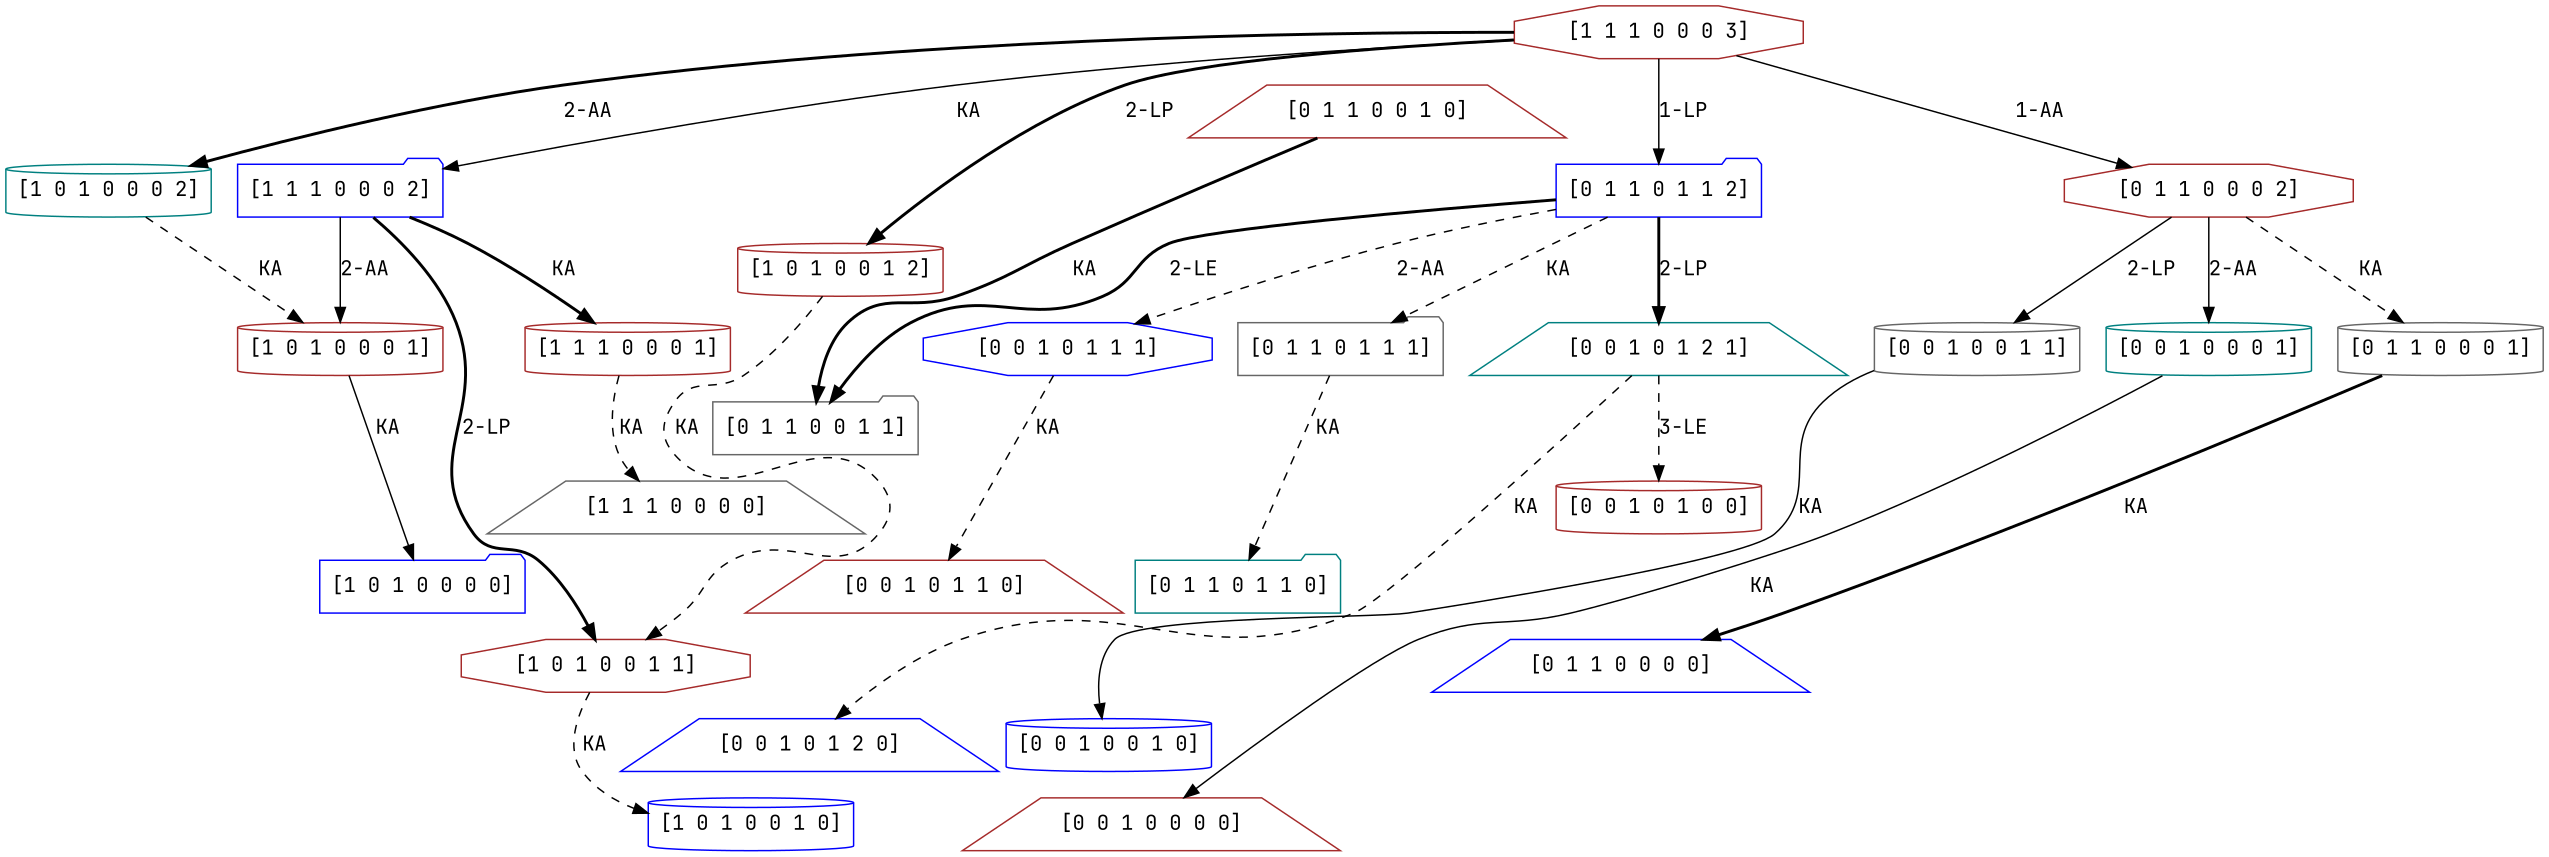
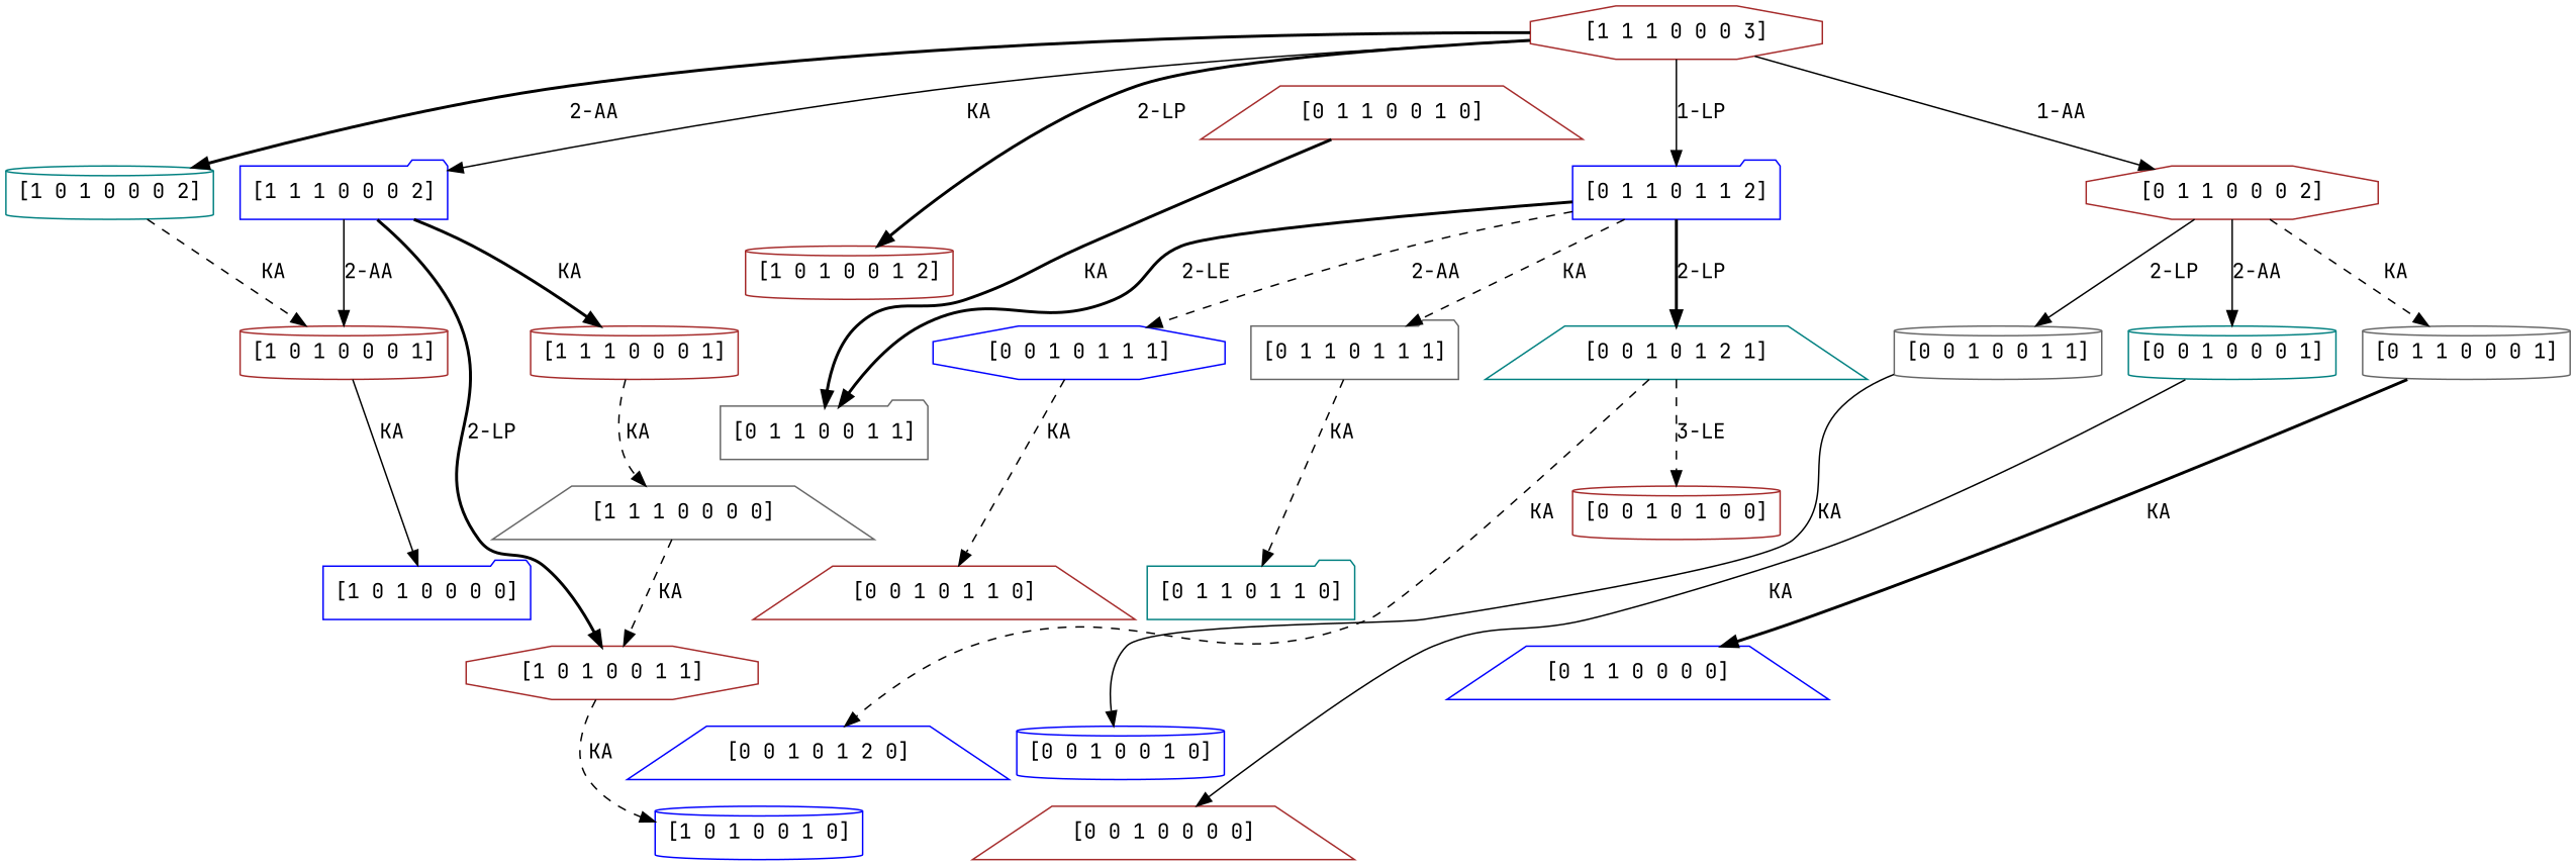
  digraph {
    fontname="JetBrains Mono"
    node [capacity="[0 0 1]" color=brown fontname="JetBrains Mono" shape=cylinder stock="[0 0 0]" time=0 value=0.0]
    edge [fontname="JetBrains Mono" goal="[1 0 1 0 0 1 1]" modus=KA revenue=0 style=dashed time=2 weight=0 weight_goal=0.0]
    n1 [capacity="[0 1 1]" color=teal label="[0 1 1 0 1 1 0]" shape=folder stock="[0 1 1]"]
    n2 [capacity="[0 1 1]" color=gray40 label="[0 1 1 0 1 1 1]" shape=folder stock="[0 1 1]" time=1]
    n3 [capacity="[0 1 1]" color=blue label="[0 1 1 0 1 1 2]" shape=folder stock="[0 1 1]" time=2 value=450.0]
    n4 [capacity="[0 1 1]" color=gray40 label="[0 1 1 0 0 1 1]" shape=folder stock="[0 0 1]" time=1]
    n5 [color=teal label="[0 0 1 0 1 2 1]" shape=trapezium stock="[0 1 2]" time=1 value=1500.0]
    n6 [color=blue label="[0 0 1 0 1 1 1]" shape=octagon stock="[0 1 1]" time=1]
    n7 [color=blue label="[0 0 1 0 1 2 0]" shape=trapezium stock="[0 1 2]"]
    n8 [label="[0 0 1 0 1 0 0]" stock="[0 1 0]"]
    n9 [label="[0 0 1 0 1 1 0]" shape=trapezium stock="[0 1 1]"]
    n10 [capacity="[0 1 1]" label="[0 1 1 0 0 1 0]" shape=trapezium stock="[0 0 1]"]
    n11 [capacity="[0 1 1]" color=blue label="[0 1 1 0 0 0 0]" shape=trapezium]
    n12 [capacity="[0 1 1]" color=gray40 label="[0 1 1 0 0 0 1]" time=1]
    n13 [capacity="[0 1 1]" label="[0 1 1 0 0 0 2]" shape=octagon time=2 value=60.0]
    n14 [color=gray40 label="[0 0 1 0 0 1 1]" stock="[0 0 1]" time=1]
    n15 [color=teal label="[0 0 1 0 0 0 1]" time=1]
    n16 [color=blue label="[0 0 1 0 0 1 0]" stock="[0 0 1]"]
    n17 [label="[0 0 1 0 0 0 0]" shape=trapezium]
    n18 [capacity="[1 0 1]" color=blue label="[1 0 1 0 0 1 0]" stock="[0 0 1]"]
    n19 [capacity="[1 0 1]" label="[1 0 1 0 0 1 1]" shape=octagon stock="[0 0 1]" time=1]
    n20 [capacity="[1 0 1]" label="[1 0 1 0 0 1 2]" stock="[0 0 1]" time=2]
    n21 [capacity="[1 0 1]" color=blue label="[1 0 1 0 0 0 0]" shape=folder]
    n22 [capacity="[1 0 1]" label="[1 0 1 0 0 0 1]" time=1]
    n23 [capacity="[1 0 1]" color=teal label="[1 0 1 0 0 0 2]" time=2]
    n24 [capacity="[1 1 1]" color=gray40 label="[1 1 1 0 0 0 0]" shape=trapezium]
    n25 [capacity="[1 1 1]" label="[1 1 1 0 0 0 1]" time=1]
    n26 [capacity="[1 1 1]" color=blue label="[1 1 1 0 0 0 2]" shape=folder time=2 value=60.0]
    n27 [capacity="[1 1 1]" label="[1 1 1 0 0 0 3]" shape=octagon time=3 value=219.0]
    n2 -> n1 [goal="[0 1 1 0 1 1 0]" label=KA time=1]
    n3 -> n2 [goal="[0 1 1 0 1 1 1]" label=KA]
    n3 -> n4 [goal="[0 1 1 0 0 1 1]" label="2-LE" modus=LE style=bold]
    n3 -> n5 [goal="[0 0 1 0 1 2 1]" label="2-LP" modus=LP style=bold weight=1500.0 weight_goal=1500.0]
    n3 -> n6 [goal="[0 0 1 0 1 1 1]" label="2-AA" modus=AA]
    n5 -> n7 [goal="[0 0 1 0 1 2 0]" label=KA time=1]
    n5 -> n8 [goal="[0 0 1 0 1 0 0]" label="3-LE" modus=LE revenue=5000 time=1 weight=5000.0]
    n6 -> n9 [goal="[0 0 1 0 1 1 0]" label=KA time=1]
    n10 -> n4 [goal="[0 1 1 0 0 1 0]" label=KA style=bold time=1]
    n12 -> n11 [goal="[0 1 1 0 0 0 0]" label=KA style=bold time=1]
    n13 -> n12 [goal="[0 1 1 0 0 0 1]" label=KA]
    n13 -> n14 [goal="[0 0 1 0 0 1 1]" label="2-LP" modus=LP style=solid]
    n13 -> n15 [goal="[0 0 1 0 0 0 1]" label="2-AA" modus=AA revenue=200 style=solid weight=200.0]
    n14 -> n16 [goal="[0 0 1 0 0 1 0]" label=KA style=solid time=1]
    n15 -> n17 [goal="[0 0 1 0 0 0 0]" label=KA style=solid time=1]
    n19 -> n18 [goal="[1 0 1 0 0 1 0]" label=KA time=1]
-   n20 -> n19 [label=KA]
+   n24 -> n19 [label=KA]
    n22 -> n21 [goal="[1 0 1 0 0 0 0]" label=KA style=solid time=1]
    n23 -> n22 [goal="[1 0 1 0 0 0 1]" label=KA]
    n25 -> n24 [goal="[1 1 1 0 0 0 0]" label=KA time=1]
    n26 -> n19 [label="2-LP" modus=LP style=bold]
    n26 -> n22 [goal="[1 0 1 0 0 0 1]" label="2-AA" modus=AA revenue=200 style=solid weight=200.0]
    n26 -> n25 [goal="[1 1 1 0 0 0 1]" label=KA style=bold]
    n27 -> n3 [goal="[0 1 1 0 1 1 2]" label="1-LP" modus=LP style=solid time=3 weight=390.0 weight_goal=450.0]
    n27 -> n13 [goal="[0 1 1 0 0 0 2]" label="1-AA" modus=AA style=solid time=3 weight_goal=60.0]
    n27 -> n20 [goal="[1 0 1 0 0 1 2]" label="2-LP" modus=LP style=bold time=3]
    n27 -> n23 [goal="[1 0 1 0 0 0 2]" label="2-AA" modus=AA revenue=200 style=bold time=3 weight=140.0]
    n27 -> n26 [goal="[1 1 1 0 0 0 2]" label=KA style=solid time=3 weight_goal=60.0]
  }
